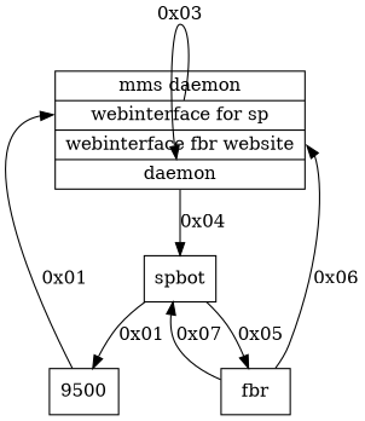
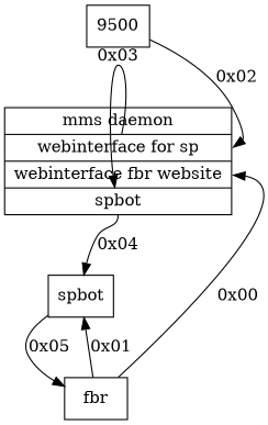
  digraph {
    rankdir=TB
    node [shape=record]
-   n1 [label="{<f0>  mms\ daemon|<f1>  webinterface\ for\ sp|<f2>  webinterface\ fbr\ website|<f3>  daemon}"]
+   n1 [label="{<f0>  mms\ daemon|<f1>  webinterface\ for\ sp|<f2>  webinterface\ fbr\ website|<f3>  spbot}"]
    n2 [label=spbot]
    n3 [label=fbr]
    n4 [label=9500]
    n1 -> n1 [headport=f3 label="0x03" tailport=f1]
    n1 -> n2 [label="0x04" tailport=f3]
    n2 -> n3 [label="0x05"]
-   n2 -> n4 [label="0x01"]
-   n3 -> n1 [headport=f2 label="0x06"]
-   n3 -> n2 [label="0x07"]
-   n4 -> n1 [headport=f1 label="0x01"]
+   n3 -> n1 [headport=f2 label="0x00"]
+   n3 -> n2 [label="0x01"]
+   n4 -> n1 [headport=f1 label="0x02"]
  }
